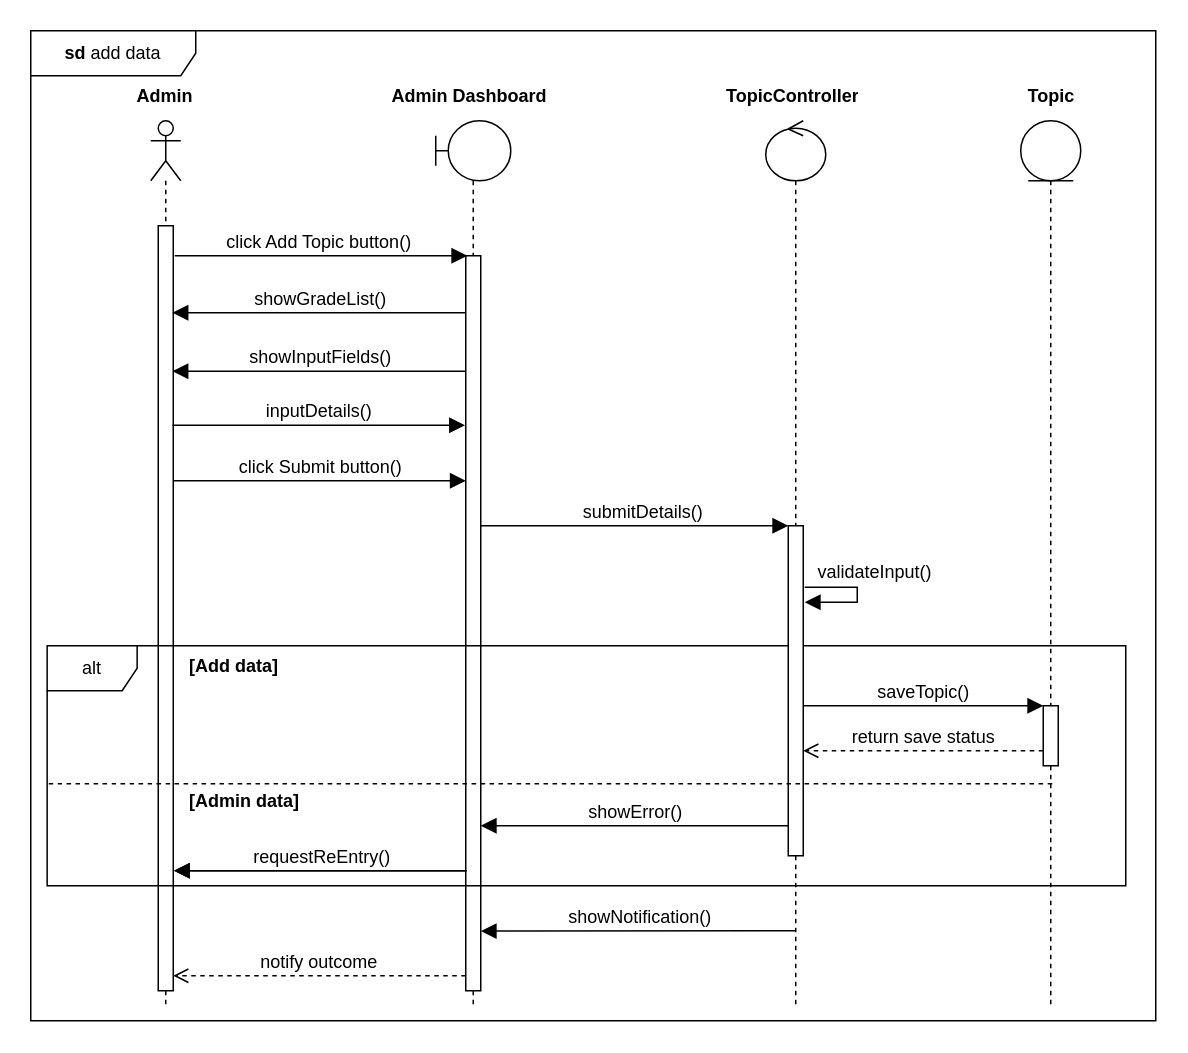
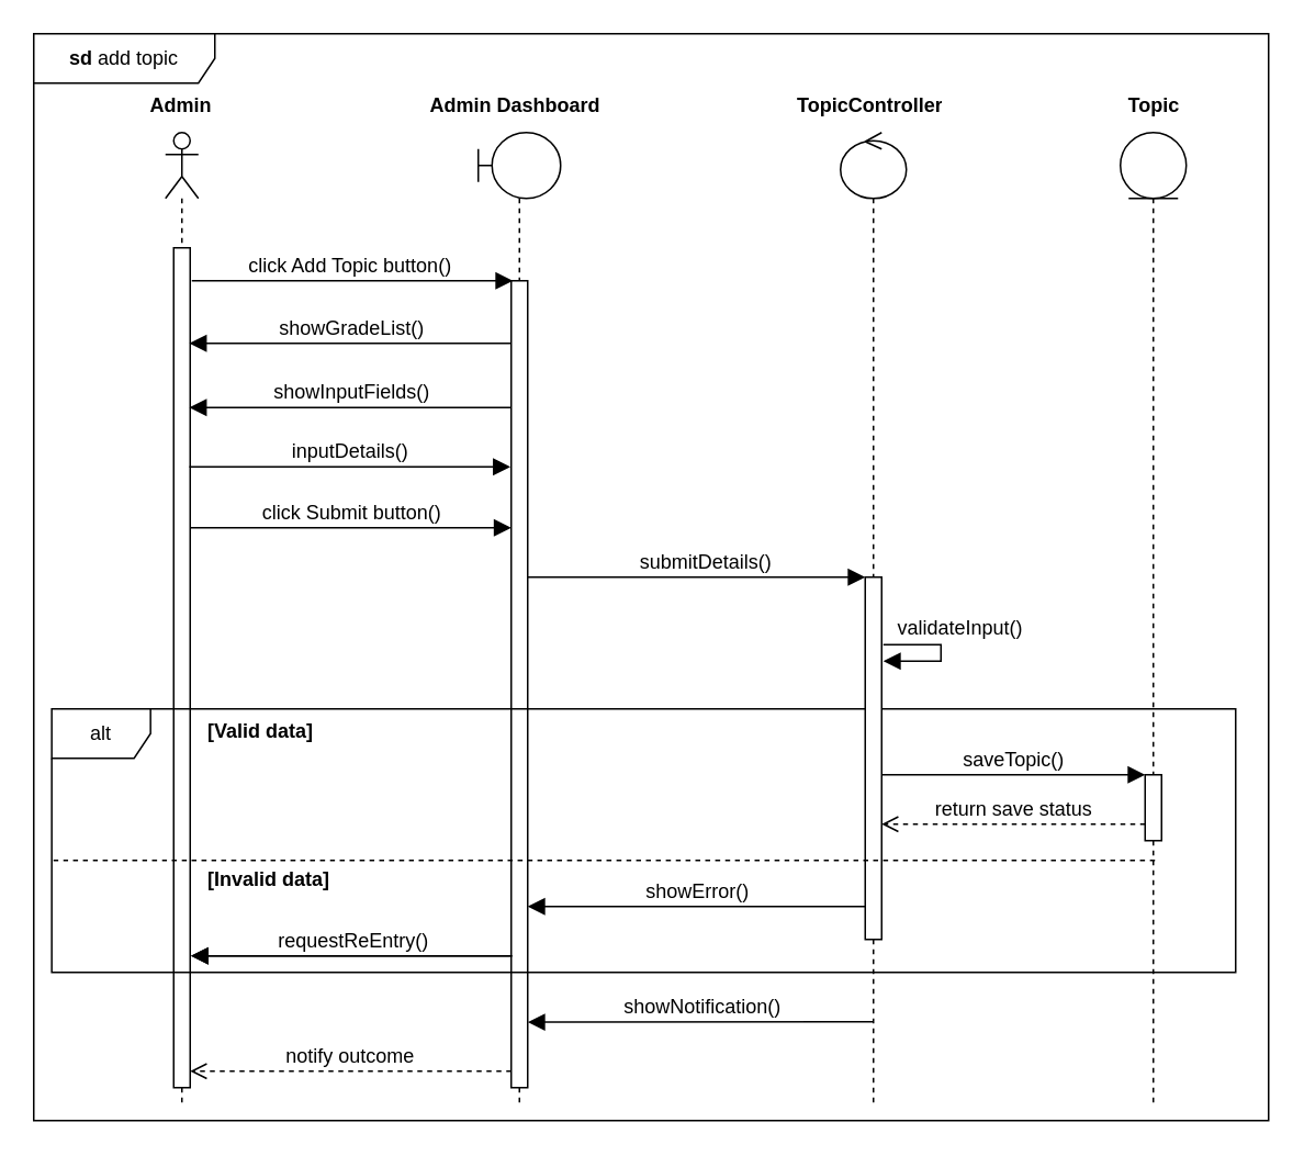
  <mxCell id="0" />
  <mxCell id="1" parent="0" />
  <mxCell id="2" value="" style="shape=umlLifeline;perimeter=lifelinePerimeter;whiteSpace=wrap;html=1;container=1;dropTarget=0;collapsible=0;recursiveResize=0;outlineConnect=0;portConstraint=eastwest;newEdgeStyle={&quot;curved&quot;:0,&quot;rounded&quot;:0};participant=umlActor;" vertex="1" parent="1"><mxGeometry x="100" y="80" width="20" height="590" as="geometry" /></mxCell>
  <mxCell id="3" value="" style="html=1;points=[[0,0,0,0,5],[0,1,0,0,-5],[1,0,0,0,5],[1,1,0,0,-5]];perimeter=orthogonalPerimeter;outlineConnect=0;targetShapes=umlLifeline;portConstraint=eastwest;newEdgeStyle={&quot;curved&quot;:0,&quot;rounded&quot;:0};" vertex="1" parent="2"><mxGeometry x="5" y="70" width="10" height="510" as="geometry" /></mxCell>
  <mxCell id="4" value="&lt;b&gt;Admin&lt;/b&gt;" style="text;strokeColor=none;fillColor=none;spacingLeft=4;spacingRight=4;overflow=hidden;rotatable=0;points=[[0,0.5],[1,0.5]];portConstraint=eastwest;fontSize=12;whiteSpace=wrap;html=1;" vertex="1" parent="1"><mxGeometry x="85" y="50" width="50" height="30" as="geometry" /></mxCell>
  <mxCell id="5" value="" style="shape=umlLifeline;perimeter=lifelinePerimeter;whiteSpace=wrap;html=1;container=1;dropTarget=0;collapsible=0;recursiveResize=0;outlineConnect=0;portConstraint=eastwest;newEdgeStyle={&quot;curved&quot;:0,&quot;rounded&quot;:0};participant=umlBoundary;" vertex="1" parent="1"><mxGeometry x="290" y="80" width="50" height="590" as="geometry" /></mxCell>
  <mxCell id="6" value="" style="html=1;points=[[0,0,0,0,5],[0,1,0,0,-5],[1,0,0,0,5],[1,1,0,0,-5]];perimeter=orthogonalPerimeter;outlineConnect=0;targetShapes=umlLifeline;portConstraint=eastwest;newEdgeStyle={&quot;curved&quot;:0,&quot;rounded&quot;:0};" vertex="1" parent="5"><mxGeometry x="20" y="90" width="10" height="490" as="geometry" /></mxCell>
  <mxCell id="7" value="&lt;b&gt;Admin Dashboard&lt;/b&gt;" style="text;strokeColor=none;fillColor=none;spacingLeft=4;spacingRight=4;overflow=hidden;rotatable=0;points=[[0,0.5],[1,0.5]];portConstraint=eastwest;fontSize=12;whiteSpace=wrap;html=1;" vertex="1" parent="1"><mxGeometry x="255" y="50" width="120" height="30" as="geometry" /></mxCell>
  <mxCell id="8" value="" style="shape=umlLifeline;perimeter=lifelinePerimeter;whiteSpace=wrap;html=1;container=1;dropTarget=0;collapsible=0;recursiveResize=0;outlineConnect=0;portConstraint=eastwest;newEdgeStyle={&quot;curved&quot;:0,&quot;rounded&quot;:0};participant=umlControl;" vertex="1" parent="1"><mxGeometry x="510" y="80" width="40" height="590" as="geometry" /></mxCell>
  <mxCell id="9" value="&lt;b&gt;TopicController&lt;/b&gt;" style="text;strokeColor=none;fillColor=none;spacingLeft=4;spacingRight=4;overflow=hidden;rotatable=0;points=[[0,0.5],[1,0.5]];portConstraint=eastwest;fontSize=12;whiteSpace=wrap;html=1;" vertex="1" parent="1"><mxGeometry x="477.81" y="50" width="104.38" height="30" as="geometry" /></mxCell>
  <mxCell id="10" value="" style="shape=umlLifeline;perimeter=lifelinePerimeter;whiteSpace=wrap;html=1;container=1;dropTarget=0;collapsible=0;recursiveResize=0;outlineConnect=0;portConstraint=eastwest;newEdgeStyle={&quot;curved&quot;:0,&quot;rounded&quot;:0};participant=umlEntity;" vertex="1" parent="1"><mxGeometry x="680" y="80" width="40" height="590" as="geometry" /></mxCell>
  <mxCell id="11" value="&lt;b&gt;Topic&lt;/b&gt;" style="text;strokeColor=none;fillColor=none;spacingLeft=4;spacingRight=4;overflow=hidden;rotatable=0;points=[[0,0.5],[1,0.5]];portConstraint=eastwest;fontSize=12;whiteSpace=wrap;html=1;" vertex="1" parent="1"><mxGeometry x="679.06" y="50" width="40.94" height="30" as="geometry" /></mxCell>
  <mxCell id="12" value="click Add Topic button()" style="html=1;verticalAlign=bottom;endArrow=block;curved=0;rounded=0;fontSize=12;startSize=8;endSize=8;" edge="1" parent="1"><mxGeometry x="-0.029" width="80" relative="1" as="geometry"><mxPoint x="116" y="170" as="sourcePoint" /><mxPoint x="311" y="170" as="targetPoint" /><mxPoint x="1" as="offset" /></mxGeometry></mxCell>
  <mxCell id="13" value="showGradeList()" style="html=1;verticalAlign=bottom;endArrow=block;curved=0;rounded=0;fontSize=12;startSize=8;endSize=8;" edge="1" parent="1"><mxGeometry x="-0.007" width="80" relative="1" as="geometry"><mxPoint x="309.5" y="208" as="sourcePoint" /><mxPoint x="114.5" y="208" as="targetPoint" /><mxPoint as="offset" /><Array as="points"><mxPoint x="199.5" y="208" /></Array></mxGeometry></mxCell>
  <mxCell id="14" value="click Submit button()" style="html=1;verticalAlign=bottom;endArrow=block;curved=0;rounded=0;fontSize=12;startSize=8;endSize=8;" edge="1" parent="1"><mxGeometry width="80" relative="1" as="geometry"><mxPoint x="115" y="320" as="sourcePoint" /><mxPoint x="310" y="320" as="targetPoint" /></mxGeometry></mxCell>
  <mxCell id="15" value="submitDetails()" style="html=1;verticalAlign=bottom;endArrow=block;curved=0;rounded=0;fontSize=12;startSize=8;endSize=8;" edge="1" parent="1" target="21"><mxGeometry x="0.05" width="80" relative="1" as="geometry"><mxPoint x="320" y="350" as="sourcePoint" /><mxPoint x="525" y="350" as="targetPoint" /><Array as="points"><mxPoint x="505" y="350" /></Array><mxPoint as="offset" /></mxGeometry></mxCell>
  <mxCell id="16" value="saveTopic()" style="html=1;verticalAlign=bottom;endArrow=block;curved=0;rounded=0;fontSize=12;startSize=8;endSize=8;" edge="1" parent="1" target="24"><mxGeometry width="80" relative="1" as="geometry"><mxPoint x="535" y="470" as="sourcePoint" /><mxPoint x="689.1" y="470" as="targetPoint" /><mxPoint as="offset" /></mxGeometry></mxCell>
  <mxCell id="17" value="alt" style="shape=umlFrame;whiteSpace=wrap;html=1;pointerEvents=0;" vertex="1" parent="1"><mxGeometry x="30.94" y="430" width="719.06" height="160" as="geometry" /></mxCell>
  <mxCell id="18" value="return save status" style="html=1;verticalAlign=bottom;endArrow=open;dashed=1;endSize=8;curved=0;rounded=0;fontSize=12;" edge="1" parent="1" target="21"><mxGeometry relative="1" as="geometry"><mxPoint x="695" y="500" as="sourcePoint" /><mxPoint x="540" y="500" as="targetPoint" /></mxGeometry></mxCell>
- <mxCell id="19" value="&lt;b&gt;sd&lt;/b&gt;&amp;nbsp;add data" style="shape=umlFrame;whiteSpace=wrap;html=1;pointerEvents=0;width=110;height=30;" vertex="1" parent="1"><mxGeometry x="20" y="20" width="750" height="660" as="geometry" /></mxCell>
- <mxCell id="20" value="&lt;b&gt;[Add data]&lt;/b&gt;" style="text;strokeColor=none;fillColor=none;spacingLeft=4;spacingRight=4;overflow=hidden;rotatable=0;points=[[0,0.5],[1,0.5]];portConstraint=eastwest;fontSize=12;whiteSpace=wrap;html=1;" vertex="1" parent="1"><mxGeometry x="120" y="430" width="180" height="30" as="geometry" /></mxCell>
+ <mxCell id="19" value="&lt;b&gt;sd&lt;/b&gt;&amp;nbsp;add topic" style="shape=umlFrame;whiteSpace=wrap;html=1;pointerEvents=0;width=110;height=30;" vertex="1" parent="1"><mxGeometry x="20" y="20" width="750" height="660" as="geometry" /></mxCell>
+ <mxCell id="20" value="&lt;b&gt;[Valid data]&lt;/b&gt;" style="text;strokeColor=none;fillColor=none;spacingLeft=4;spacingRight=4;overflow=hidden;rotatable=0;points=[[0,0.5],[1,0.5]];portConstraint=eastwest;fontSize=12;whiteSpace=wrap;html=1;" vertex="1" parent="1"><mxGeometry x="120" y="430" width="180" height="30" as="geometry" /></mxCell>
  <mxCell id="21" value="" style="html=1;points=[[0,0,0,0,5],[0,1,0,0,-5],[1,0,0,0,5],[1,1,0,0,-5]];perimeter=orthogonalPerimeter;outlineConnect=0;targetShapes=umlLifeline;portConstraint=eastwest;newEdgeStyle={&quot;curved&quot;:0,&quot;rounded&quot;:0};" vertex="1" parent="1"><mxGeometry x="525" y="350" width="10" height="220" as="geometry" /></mxCell>
  <mxCell id="22" value="showInputFields()" style="html=1;verticalAlign=bottom;endArrow=block;curved=0;rounded=0;fontSize=12;startSize=8;endSize=8;" edge="1" parent="1"><mxGeometry x="-0.007" width="80" relative="1" as="geometry"><mxPoint x="309.5" y="247" as="sourcePoint" /><mxPoint x="114.5" y="247" as="targetPoint" /><mxPoint as="offset" /></mxGeometry></mxCell>
  <mxCell id="23" value="inputDetails()" style="html=1;verticalAlign=bottom;endArrow=block;curved=0;rounded=0;fontSize=12;startSize=8;endSize=8;" edge="1" parent="1"><mxGeometry x="-0.007" width="80" relative="1" as="geometry"><mxPoint x="114.5" y="283" as="sourcePoint" /><mxPoint x="309.5" y="283" as="targetPoint" /><mxPoint as="offset" /></mxGeometry></mxCell>
  <mxCell id="24" value="" style="html=1;points=[[0,0,0,0,5],[0,1,0,0,-5],[1,0,0,0,5],[1,1,0,0,-5]];perimeter=orthogonalPerimeter;outlineConnect=0;targetShapes=umlLifeline;portConstraint=eastwest;newEdgeStyle={&quot;curved&quot;:0,&quot;rounded&quot;:0};" vertex="1" parent="1"><mxGeometry x="695" y="470" width="10" height="40" as="geometry" /></mxCell>
  <mxCell id="25" value="validateInput()" style="html=1;align=left;spacingLeft=2;endArrow=block;rounded=0;edgeStyle=orthogonalEdgeStyle;curved=0;rounded=0;fontSize=12;startSize=8;endSize=8;" edge="1" parent="1"><mxGeometry x="-0.875" y="10" relative="1" as="geometry"><mxPoint x="536" y="391" as="sourcePoint" /><Array as="points"><mxPoint x="571" y="391" /><mxPoint x="571" y="401" /></Array><mxPoint x="536" y="401" as="targetPoint" /><mxPoint as="offset" /></mxGeometry></mxCell>
  <mxCell id="26" value="showError()" style="html=1;verticalAlign=bottom;endArrow=block;curved=0;rounded=0;fontSize=12;startSize=8;endSize=8;exitX=0;exitY=0;exitDx=0;exitDy=5;exitPerimeter=0;" edge="1" parent="1"><mxGeometry x="-0.007" width="80" relative="1" as="geometry"><mxPoint x="525" y="550" as="sourcePoint" /><mxPoint x="320" y="550" as="targetPoint" /><mxPoint as="offset" /></mxGeometry></mxCell>
- <mxCell id="27" value="&lt;b&gt;[Admin data]&lt;/b&gt;" style="text;strokeColor=none;fillColor=none;spacingLeft=4;spacingRight=4;overflow=hidden;rotatable=0;points=[[0,0.5],[1,0.5]];portConstraint=eastwest;fontSize=12;whiteSpace=wrap;html=1;" vertex="1" parent="1"><mxGeometry x="120" y="520" width="180" height="30" as="geometry" /></mxCell>
+ <mxCell id="27" value="&lt;b&gt;[Invalid data]&lt;/b&gt;" style="text;strokeColor=none;fillColor=none;spacingLeft=4;spacingRight=4;overflow=hidden;rotatable=0;points=[[0,0.5],[1,0.5]];portConstraint=eastwest;fontSize=12;whiteSpace=wrap;html=1;" vertex="1" parent="1"><mxGeometry x="120" y="520" width="180" height="30" as="geometry" /></mxCell>
  <mxCell id="28" value="requestReentry()" style="html=1;verticalAlign=bottom;endArrow=block;curved=0;rounded=0;fontSize=12;startSize=8;endSize=8;" edge="1" parent="1"><mxGeometry x="-0.007" width="80" relative="1" as="geometry"><mxPoint x="310.5" y="580" as="sourcePoint" /><mxPoint x="115.5" y="580" as="targetPoint" /><mxPoint as="offset" /></mxGeometry></mxCell>
  <mxCell id="29" value="" style="endArrow=none;dashed=1;html=1;rounded=0;fontSize=12;startSize=8;endSize=8;curved=1;" edge="1" parent="1"><mxGeometry width="50" height="50" relative="1" as="geometry"><mxPoint x="32" y="522" as="sourcePoint" /><mxPoint x="702" y="522" as="targetPoint" /><Array as="points" /></mxGeometry></mxCell>
  <mxCell id="30" value="showNotification()" style="html=1;verticalAlign=bottom;endArrow=block;curved=0;rounded=0;fontSize=12;startSize=8;endSize=8;exitX=0.5;exitY=0.946;exitDx=0;exitDy=0;exitPerimeter=0;" edge="1" parent="1"><mxGeometry x="-0.007" width="80" relative="1" as="geometry"><mxPoint x="530" y="620" as="sourcePoint" /><mxPoint x="320" y="620.24" as="targetPoint" /><mxPoint as="offset" /></mxGeometry></mxCell>
  <mxCell id="31" value="notify outcome" style="html=1;verticalAlign=bottom;endArrow=open;dashed=1;endSize=8;curved=0;rounded=0;fontSize=12;" edge="1" parent="1" target="3"><mxGeometry relative="1" as="geometry"><mxPoint x="310" y="650" as="sourcePoint" /><mxPoint x="120" y="650" as="targetPoint" /></mxGeometry></mxCell>
  <mxCell id="32" value="requestReEntry()" style="html=1;verticalAlign=bottom;endArrow=block;curved=0;rounded=0;fontSize=12;startSize=8;endSize=8;" edge="1" parent="1"><mxGeometry x="-0.007" width="80" relative="1" as="geometry"><mxPoint x="310.5" y="580" as="sourcePoint" /><mxPoint x="115.5" y="580" as="targetPoint" /><mxPoint as="offset" /></mxGeometry></mxCell>
